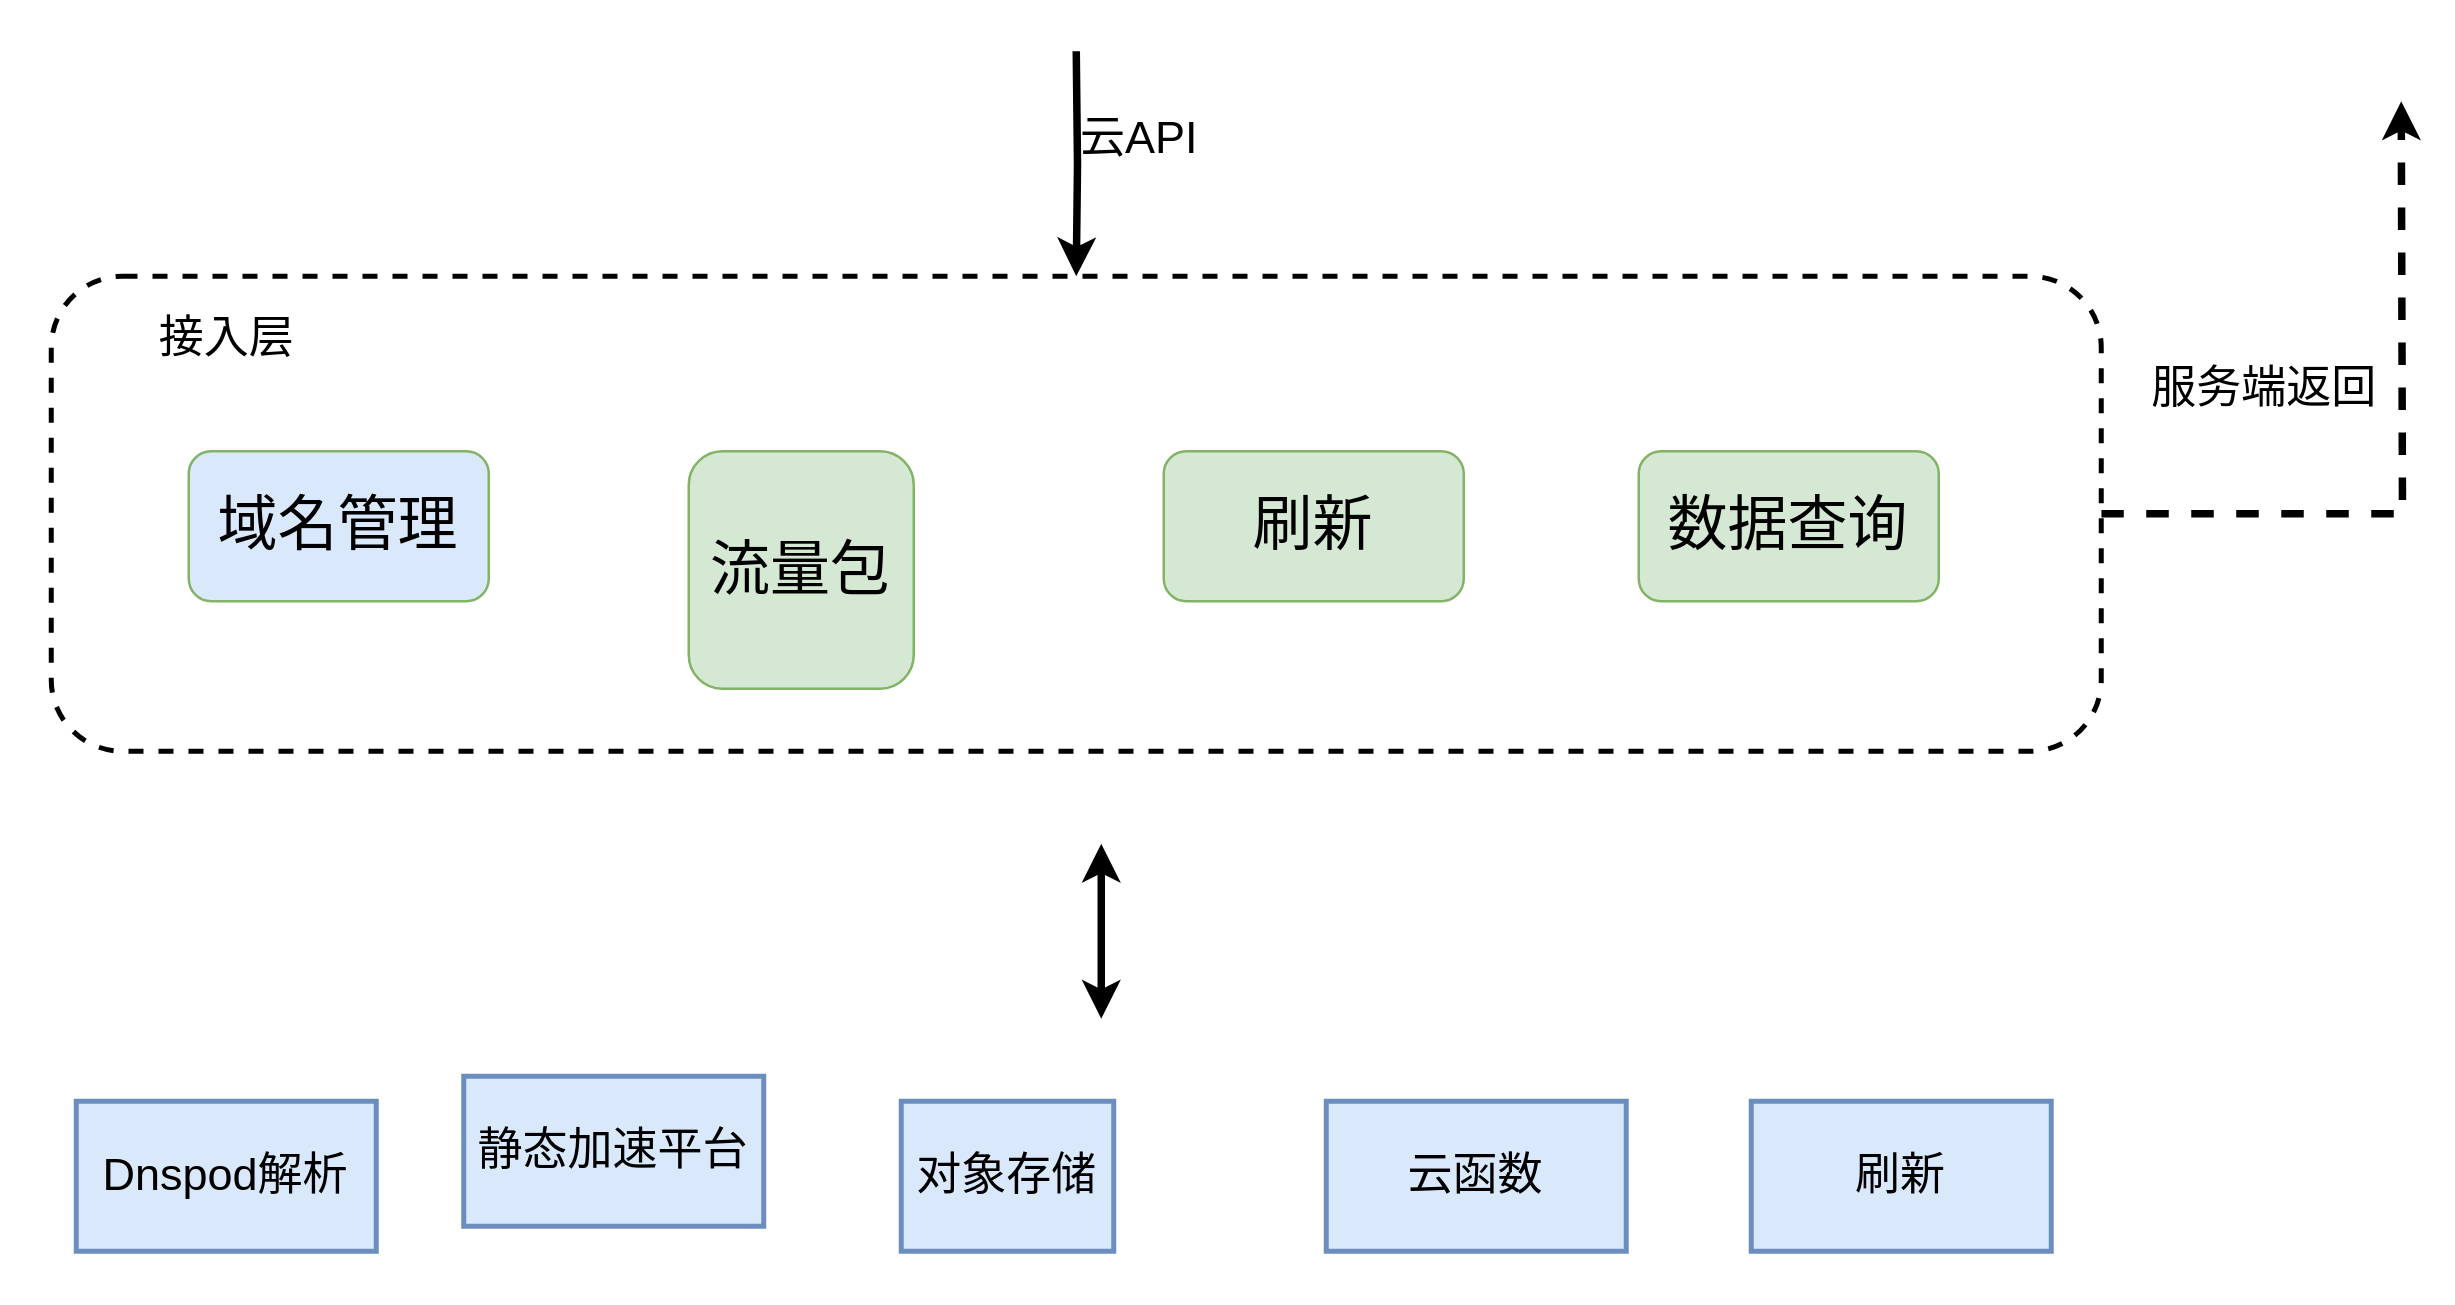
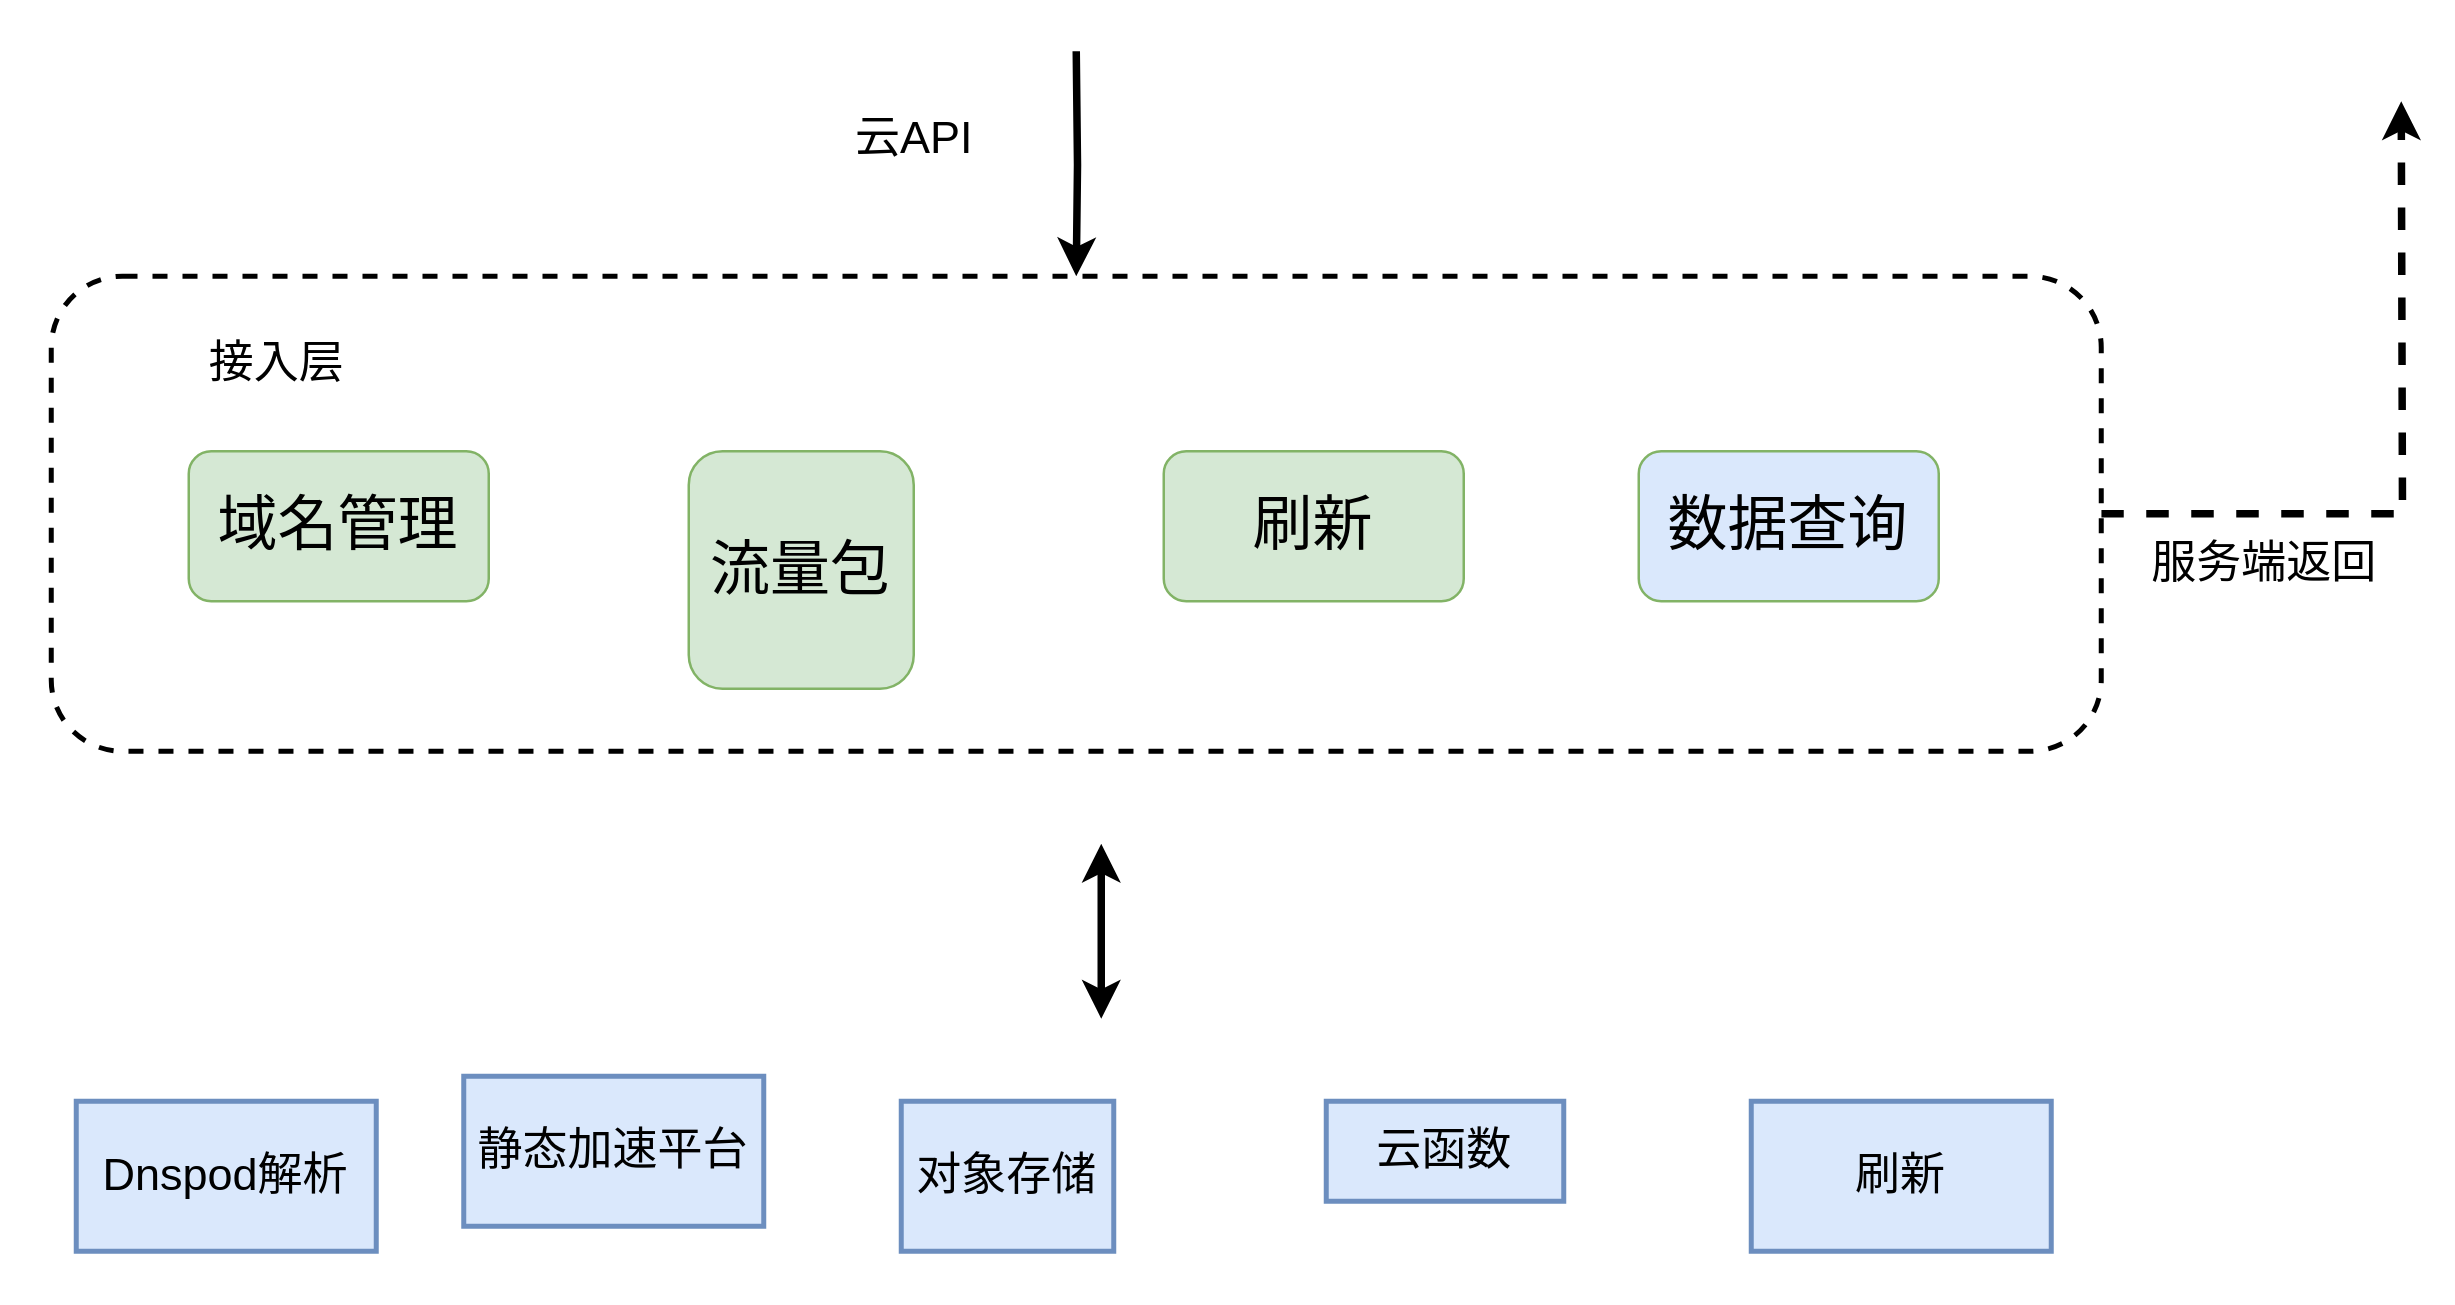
  <mxCell id="0" />
  <mxCell id="1" parent="0" />
  <mxCell id="2" style="edgeStyle=orthogonalEdgeStyle;rounded=0;orthogonalLoop=1;jettySize=auto;html=1;fontSize=18;strokeWidth=3;" edge="1" parent="1" target="4"><mxGeometry relative="1" as="geometry"><mxPoint x="430" y="20" as="sourcePoint" /></mxGeometry></mxCell>
  <mxCell id="3" style="edgeStyle=orthogonalEdgeStyle;rounded=0;orthogonalLoop=1;jettySize=auto;html=1;strokeWidth=3;fontSize=18;dashed=1;" edge="1" parent="1" source="4"><mxGeometry relative="1" as="geometry"><mxPoint x="960" y="40" as="targetPoint" /></mxGeometry></mxCell>
  <mxCell id="4" value="" style="rounded=1;whiteSpace=wrap;html=1;dashed=1;strokeWidth=2;" vertex="1" parent="1"><mxGeometry x="20" y="110" width="820" height="190" as="geometry" /></mxCell>
- <mxCell id="5" value="&lt;font style=&quot;font-size: 24px&quot;&gt;域名管理&lt;/font&gt;" style="rounded=1;whiteSpace=wrap;html=1;fillColor=#dae8fc;strokeColor=#82b366;" vertex="1" parent="1"><mxGeometry x="75" y="180" width="120" height="60" as="geometry" /></mxCell>
+ <mxCell id="5" value="&lt;font style=&quot;font-size: 24px&quot;&gt;域名管理&lt;/font&gt;" style="rounded=1;whiteSpace=wrap;html=1;fillColor=#d5e8d4;strokeColor=#82b366;" vertex="1" parent="1"><mxGeometry x="75" y="180" width="120" height="60" as="geometry" /></mxCell>
  <mxCell id="6" value="&lt;font style=&quot;font-size: 24px&quot;&gt;流量包&lt;/font&gt;" style="rounded=1;whiteSpace=wrap;html=1;fillColor=#d5e8d4;strokeColor=#82b366;" vertex="1" parent="1"><mxGeometry x="275" y="180" width="90" height="95" as="geometry" /></mxCell>
  <mxCell id="7" value="&lt;font style=&quot;font-size: 24px&quot;&gt;刷新&lt;/font&gt;" style="rounded=1;whiteSpace=wrap;html=1;fillColor=#d5e8d4;strokeColor=#82b366;" vertex="1" parent="1"><mxGeometry x="465" y="180" width="120" height="60" as="geometry" /></mxCell>
- <mxCell id="8" value="&lt;font style=&quot;font-size: 24px&quot;&gt;数据查询&lt;/font&gt;" style="rounded=1;whiteSpace=wrap;html=1;fillColor=#d5e8d4;strokeColor=#82b366;" vertex="1" parent="1"><mxGeometry x="655" y="180" width="120" height="60" as="geometry" /></mxCell>
+ <mxCell id="8" value="&lt;font style=&quot;font-size: 24px&quot;&gt;数据查询&lt;/font&gt;" style="rounded=1;whiteSpace=wrap;html=1;fillColor=#dae8fc;strokeColor=#82b366;" vertex="1" parent="1"><mxGeometry x="655" y="180" width="120" height="60" as="geometry" /></mxCell>
  <mxCell id="9" value="Dnspod解析" style="rounded=0;whiteSpace=wrap;html=1;strokeWidth=2;fillColor=#dae8fc;strokeColor=#6c8ebf;fontSize=18;" vertex="1" parent="1"><mxGeometry x="30" y="440" width="120" height="60" as="geometry" /></mxCell>
  <mxCell id="10" value="静态加速平台" style="rounded=0;whiteSpace=wrap;html=1;strokeWidth=2;fillColor=#dae8fc;strokeColor=#6c8ebf;fontSize=18;" vertex="1" parent="1"><mxGeometry x="185" y="430" width="120" height="60" as="geometry" /></mxCell>
  <mxCell id="11" value="对象存储" style="rounded=0;whiteSpace=wrap;html=1;strokeWidth=2;fillColor=#dae8fc;strokeColor=#6c8ebf;fontSize=18;" vertex="1" parent="1"><mxGeometry x="360" y="440" width="85" height="60" as="geometry" /></mxCell>
- <mxCell id="12" value="云函数" style="rounded=0;whiteSpace=wrap;html=1;strokeWidth=2;fillColor=#dae8fc;strokeColor=#6c8ebf;fontSize=18;" vertex="1" parent="1"><mxGeometry x="530" y="440" width="120" height="60" as="geometry" /></mxCell>
+ <mxCell id="12" value="云函数" style="rounded=0;whiteSpace=wrap;html=1;strokeWidth=2;fillColor=#dae8fc;strokeColor=#6c8ebf;fontSize=18;" vertex="1" parent="1"><mxGeometry x="530" y="440" width="95" height="40" as="geometry" /></mxCell>
  <mxCell id="13" value="刷新" style="rounded=0;whiteSpace=wrap;html=1;strokeWidth=2;fillColor=#dae8fc;strokeColor=#6c8ebf;fontSize=18;" vertex="1" parent="1"><mxGeometry x="700" y="440" width="120" height="60" as="geometry" /></mxCell>
- <mxCell id="14" value="接入层" style="text;html=1;resizable=0;autosize=1;align=center;verticalAlign=middle;points=[];fillColor=none;strokeColor=none;rounded=0;fontSize=18;" vertex="1" parent="1"><mxGeometry x="55" y="120" width="70" height="30" as="geometry" /></mxCell>
- <mxCell id="15" value="云API" style="text;html=1;resizable=0;autosize=1;align=center;verticalAlign=middle;points=[];fillColor=none;strokeColor=none;rounded=0;fontSize=18;" vertex="1" parent="1"><mxGeometry x="425" y="40" width="60" height="30" as="geometry" /></mxCell>
- <mxCell id="16" value="服务端返回" style="text;html=1;resizable=0;autosize=1;align=center;verticalAlign=middle;points=[];fillColor=none;strokeColor=none;rounded=0;fontSize=18;" vertex="1" parent="1"><mxGeometry x="850" y="140" width="110" height="30" as="geometry" /></mxCell>
+ <mxCell id="14" value="接入层" style="text;html=1;resizable=0;autosize=1;align=center;verticalAlign=middle;points=[];fillColor=none;strokeColor=none;rounded=0;fontSize=18;" vertex="1" parent="1"><mxGeometry x="75" y="130" width="70" height="30" as="geometry" /></mxCell>
+ <mxCell id="15" value="云API" style="text;html=1;resizable=0;autosize=1;align=center;verticalAlign=middle;points=[];fillColor=none;strokeColor=none;rounded=0;fontSize=18;" vertex="1" parent="1"><mxGeometry x="335" y="40" width="60" height="30" as="geometry" /></mxCell>
+ <mxCell id="16" value="服务端返回" style="text;html=1;resizable=0;autosize=1;align=center;verticalAlign=middle;points=[];fillColor=none;strokeColor=none;rounded=0;fontSize=18;" vertex="1" parent="1"><mxGeometry x="850" y="210" width="110" height="30" as="geometry" /></mxCell>
  <mxCell id="17" value="" style="endArrow=classic;startArrow=classic;html=1;strokeWidth=3;fontSize=18;" edge="1" parent="1"><mxGeometry width="50" height="50" relative="1" as="geometry"><mxPoint x="440" y="407" as="sourcePoint" /><mxPoint x="440" y="337" as="targetPoint" /><Array as="points"><mxPoint x="440" y="397" /></Array></mxGeometry></mxCell>
